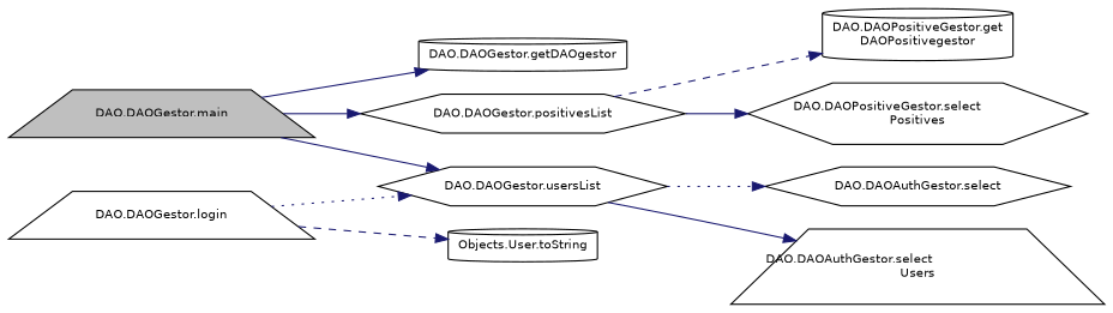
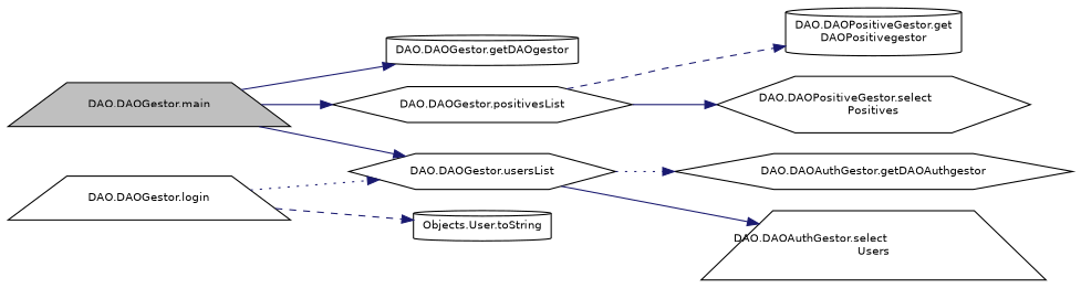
  digraph {
    rankdir=LR
    node [color=black fillcolor=white fontname=Helvetica fontsize=10 shape=hexagon style=filled]
    edge [color=midnightblue fontname=Helvetica fontsize=10 labelfontname=Helvetica labelfontsize=10 style=solid]
    n1 [fillcolor=grey75 fontcolor=black height=0.2 label="DAO.DAOGestor.main" shape=trapezium width=0.4]
    n2 [height=0.2 label="DAO.DAOGestor.getDAOgestor" shape=cylinder width=0.4]
    n3 [height=0.2 label="DAO.DAOGestor.usersList" width=0.4]
    n4 [height=0.2 label="DAO.DAOGestor.positivesList" width=0.4]
    n5 [height=0.2 label="DAO.DAOGestor.login" shape=trapezium width=0.4]
    n6 [height=0.2 label="Objects.User.toString" shape=cylinder width=0.4]
-   n7 [height=0.2 label="DAO.DAOAuthGestor.select" width=0.4]
+   n7 [height=0.2 label="DAO.DAOAuthGestor.getDAOAuthgestor" width=0.4]
    n8 [height=0.2 label="DAO.DAOAuthGestor.select\lUsers" shape=trapezium width=0.4]
    n9 [height=0.2 label="DAO.DAOPositiveGestor.get\lDAOPositivegestor" shape=cylinder width=0.4]
    n10 [height=0.2 label="DAO.DAOPositiveGestor.select\lPositives" width=0.4]
    n1 -> n2
    n1 -> n3
    n1 -> n4
    n3 -> n7 [style=dotted]
    n3 -> n8
    n4 -> n9 [style=dashed]
    n4 -> n10
    n5 -> n3 [style=dotted]
    n5 -> n6 [style=dashed]
  }
